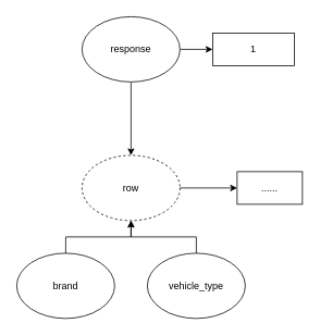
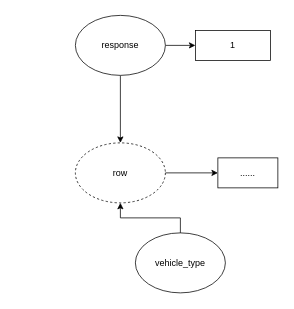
  <mxCell id="0" />
  <mxCell id="1" parent="0" />
  <mxCell id="2" style="edgeStyle=orthogonalEdgeStyle;rounded=0;orthogonalLoop=1;jettySize=auto;html=1;entryX=0.5;entryY=0;entryDx=0;entryDy=0;" edge="1" parent="1" source="4" target="6"><mxGeometry relative="1" as="geometry" /></mxCell>
  <mxCell id="3" style="edgeStyle=orthogonalEdgeStyle;rounded=0;orthogonalLoop=1;jettySize=auto;html=1;" edge="1" parent="1" source="4" target="12"><mxGeometry relative="1" as="geometry" /></mxCell>
  <mxCell id="4" value="response" style="ellipse;whiteSpace=wrap;html=1;" vertex="1" parent="1"><mxGeometry x="100" y="20" width="120" height="80" as="geometry" /></mxCell>
  <mxCell id="5" style="edgeStyle=orthogonalEdgeStyle;rounded=0;orthogonalLoop=1;jettySize=auto;html=1;" edge="1" parent="1" source="6" target="7"><mxGeometry relative="1" as="geometry" /></mxCell>
  <mxCell id="6" value="row" style="ellipse;whiteSpace=wrap;html=1;dashed=1;" vertex="1" parent="1"><mxGeometry x="100" y="190" width="120" height="80" as="geometry" /></mxCell>
  <mxCell id="7" value="......" style="rounded=0;whiteSpace=wrap;html=1;" vertex="1" parent="1"><mxGeometry x="290" y="210" width="80" height="40" as="geometry" /></mxCell>
- <mxCell id="8" style="edgeStyle=orthogonalEdgeStyle;rounded=0;orthogonalLoop=1;jettySize=auto;html=1;entryX=0.5;entryY=1;entryDx=0;entryDy=0;" edge="1" parent="1" source="9" target="6"><mxGeometry relative="1" as="geometry" /></mxCell>
- <mxCell id="9" value="brand" style="ellipse;whiteSpace=wrap;html=1;" vertex="1" parent="1"><mxGeometry x="20" y="310" width="120" height="80" as="geometry" /></mxCell>
  <mxCell id="10" style="edgeStyle=orthogonalEdgeStyle;rounded=0;orthogonalLoop=1;jettySize=auto;html=1;entryX=0.5;entryY=1;entryDx=0;entryDy=0;" edge="1" parent="1" source="11" target="6"><mxGeometry relative="1" as="geometry" /></mxCell>
  <mxCell id="11" value="vehicle_type" style="ellipse;whiteSpace=wrap;html=1;" vertex="1" parent="1"><mxGeometry x="180" y="310" width="120" height="80" as="geometry" /></mxCell>
  <mxCell id="12" value="1" style="rounded=0;whiteSpace=wrap;html=1;" vertex="1" parent="1"><mxGeometry x="260" y="40" width="100" height="40" as="geometry" /></mxCell>
